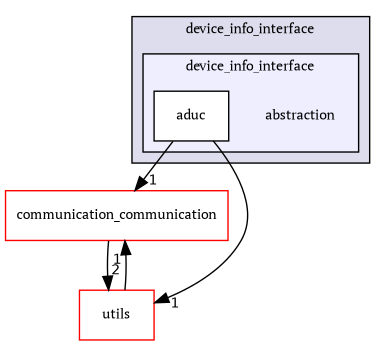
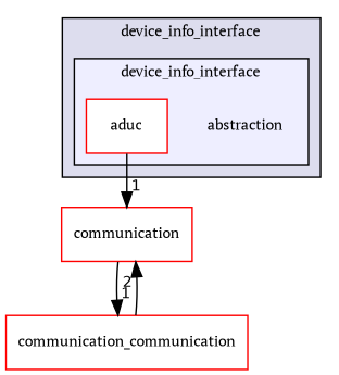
  digraph {
    compound=true
    fontname="PT Serif"
    node [fontname="PT Serif" fontsize=10 shape=box color=red fillcolor=white style=filled]
    edge [fontname="PT Serif" headlabel=1 labeldistance=1.5 labelfontname=Helvetica labelfontsize=10]
    n1 [label=abstraction shape=plaintext color="" fillcolor="" style=""]
-   n2 [color=black label=aduc]
+   n2 [label=aduc]
    n3 [label=communication_communication]
-   n4 [label=utils]
+   n4 [label=communication]
    subgraph cluster_1 {
      bgcolor="#ddddee"
      fontsize=10
      label=device_info_interface
      pencolor=black
      subgraph cluster_2 {
        bgcolor="#eeeeff"
        fontsize=10
        label=device_info_interface
        pencolor=black
        n1
        n2
      }
    }
-   n2 -> n3
    n2 -> n4
    n3 -> n4 [headlabel=2]
    n4 -> n3
  }
